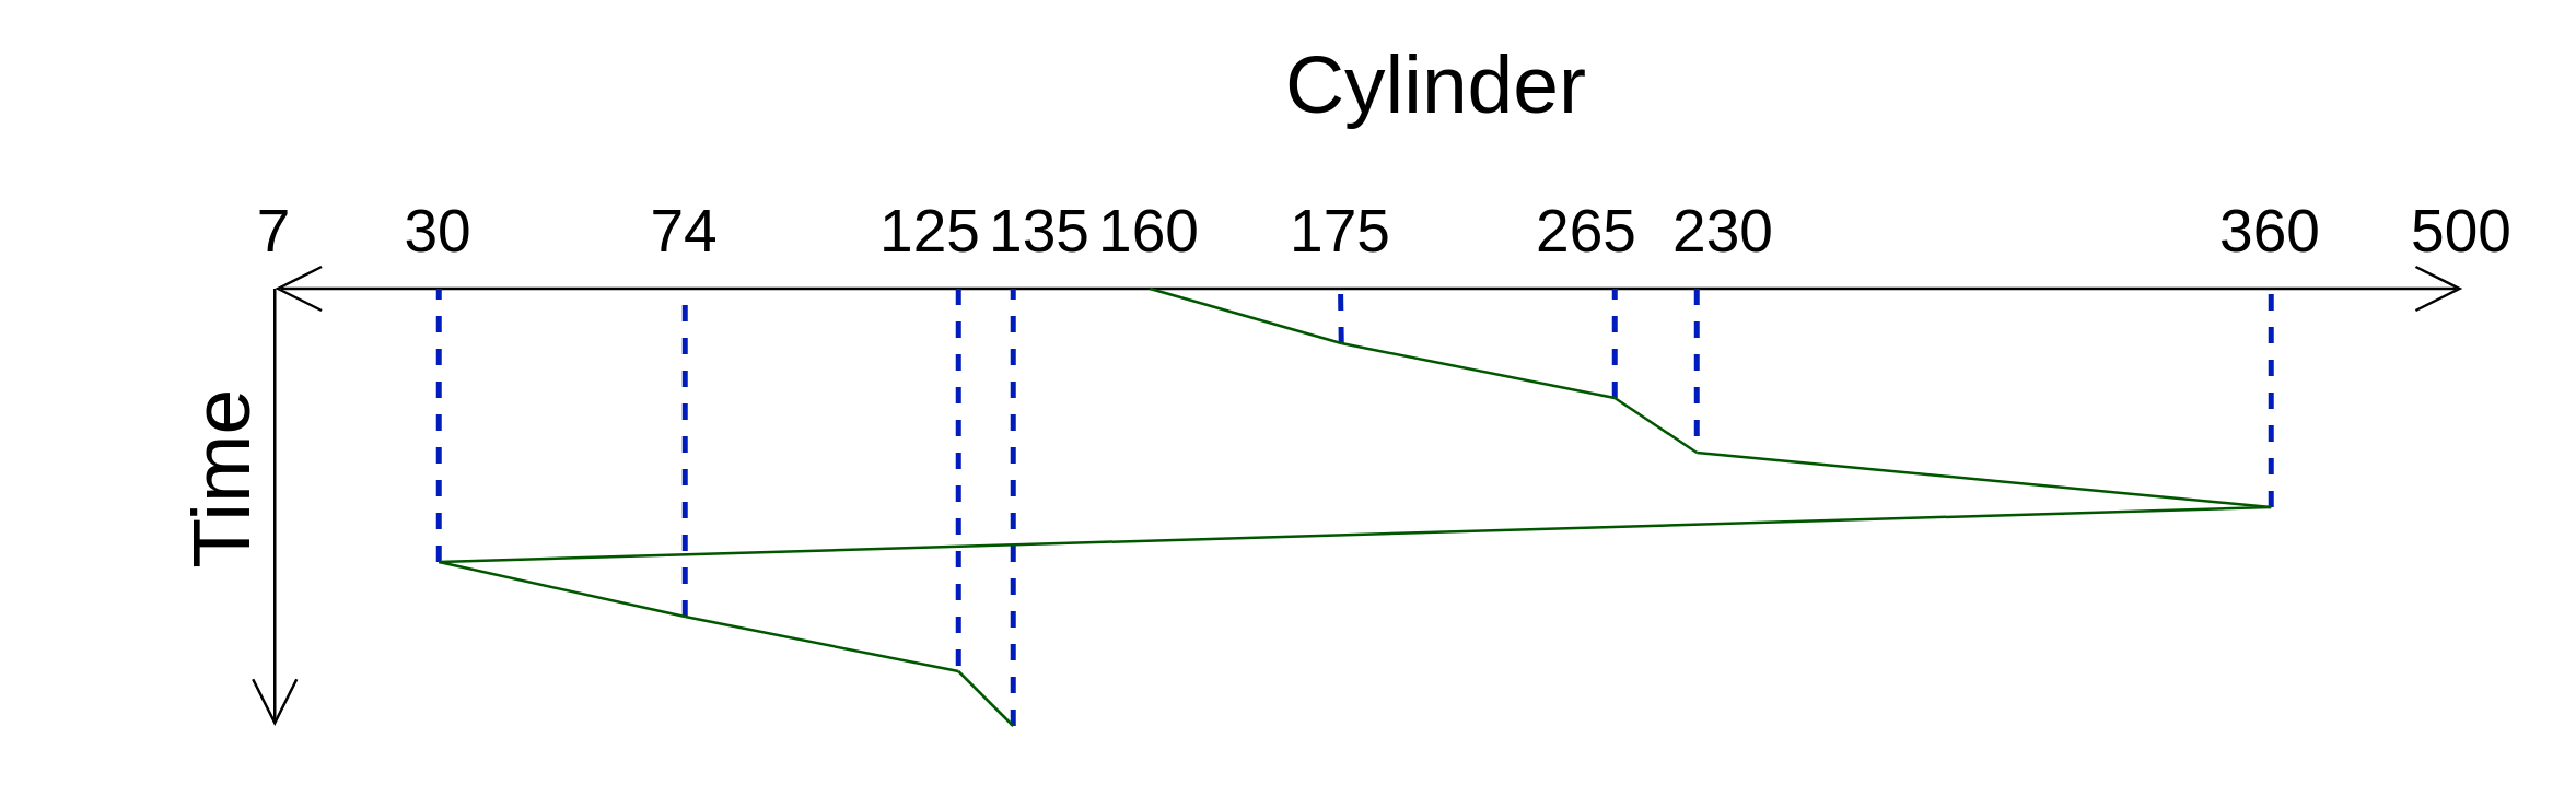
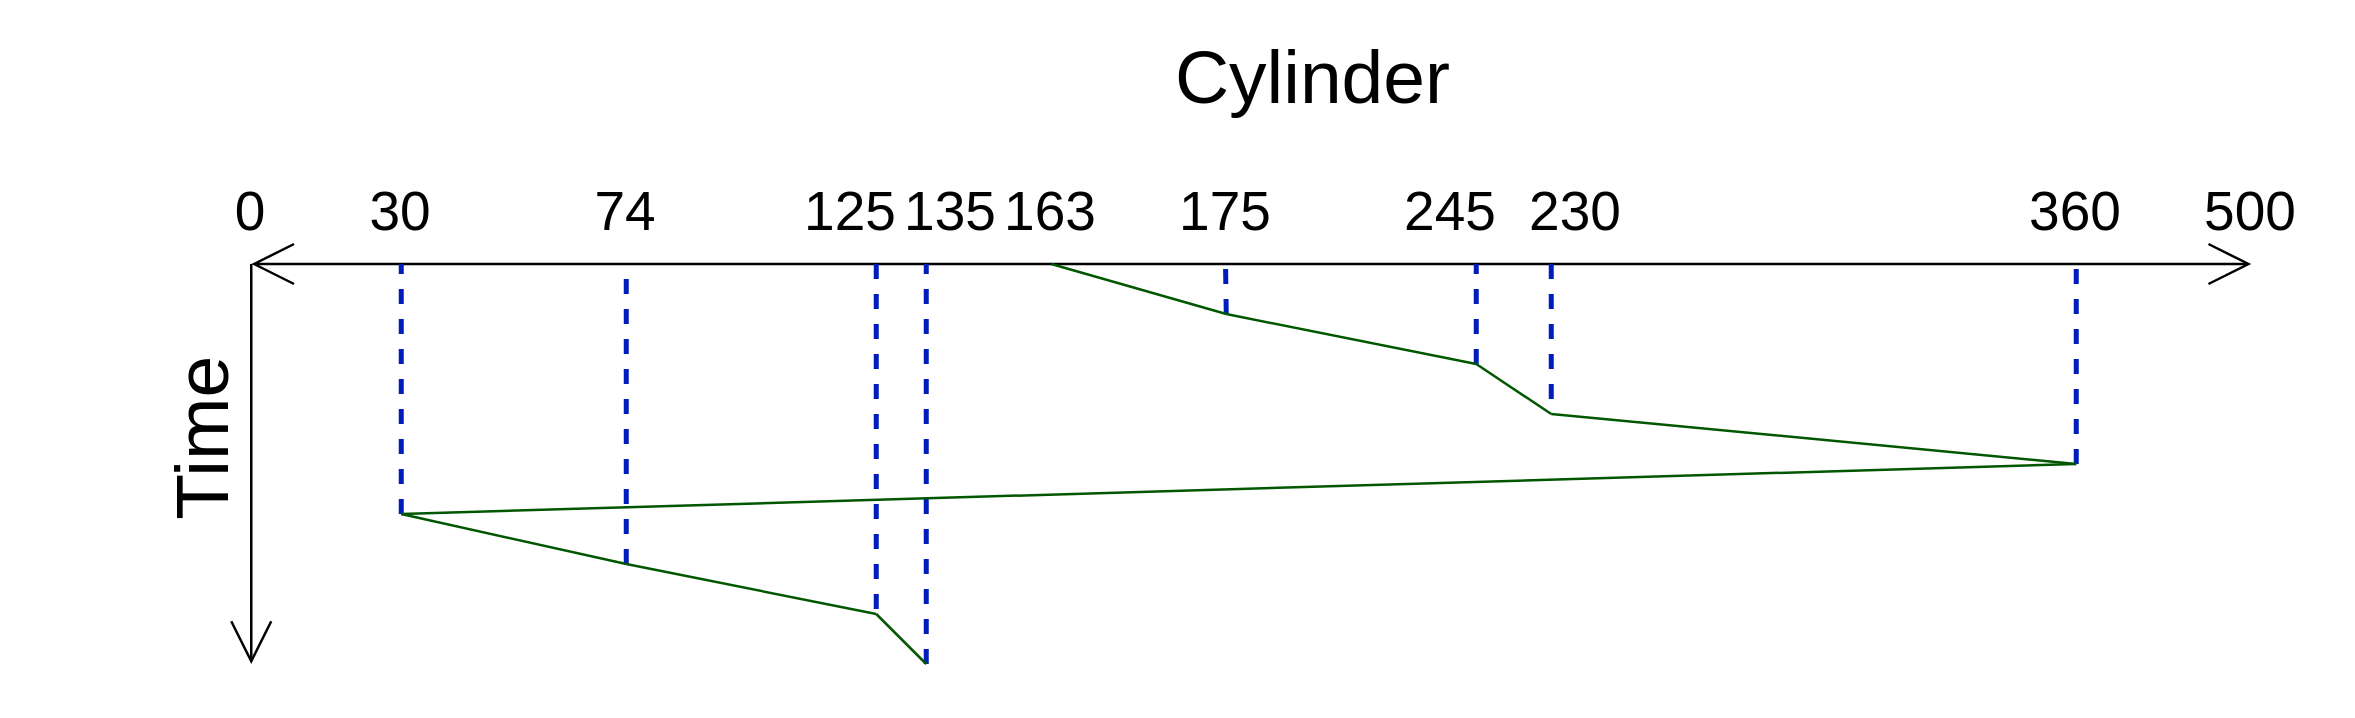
  <mxCell id="0" />
  <mxCell id="1" parent="0" />
  <mxCell id="2" value="Cylinder" style="text;html=1;strokeColor=none;fillColor=none;align=center;verticalAlign=middle;whiteSpace=wrap;rounded=0;fontSize=30;" vertex="1" parent="1"><mxGeometry x="465" y="20" width="120" height="20" as="geometry" /></mxCell>
  <mxCell id="3" value="" style="endArrow=open;html=1;endFill=0;startArrow=open;startFill=0;endSize=15;startSize=15;" edge="1" parent="1"><mxGeometry width="50" height="50" relative="1" as="geometry"><mxPoint y="105" as="sourcePoint" x="100" /><mxPoint x="900" y="105" as="targetPoint" /></mxGeometry></mxCell>
  <mxCell id="4" value="" style="endArrow=none;dashed=1;html=1;strokeWidth=2;fillColor=#0050ef;strokeColor=#001DBC;" edge="1" parent="1"><mxGeometry width="50" height="50" relative="1" as="geometry"><mxPoint x="160" y="205" as="sourcePoint" /><mxPoint x="160" y="105" as="targetPoint" /></mxGeometry></mxCell>
  <mxCell id="5" value="" style="endArrow=none;dashed=1;html=1;strokeWidth=2;fillColor=#0050ef;strokeColor=#001DBC;" edge="1" parent="1"><mxGeometry width="50" height="50" relative="1" as="geometry"><mxPoint x="250" y="225" as="sourcePoint" /><mxPoint x="250" y="105" as="targetPoint" /></mxGeometry></mxCell>
  <mxCell id="6" value="" style="endArrow=none;dashed=1;html=1;strokeWidth=2;fillColor=#0050ef;strokeColor=#001DBC;" edge="1" parent="1"><mxGeometry width="50" height="50" relative="1" as="geometry"><mxPoint x="350" y="105" as="sourcePoint" /><mxPoint x="350" y="245" as="targetPoint" /></mxGeometry></mxCell>
  <mxCell id="7" value="" style="endArrow=none;dashed=1;html=1;strokeWidth=2;fillColor=#0050ef;strokeColor=#001DBC;" edge="1" parent="1"><mxGeometry width="50" height="50" relative="1" as="geometry"><mxPoint x="370" y="265" as="sourcePoint" /><mxPoint x="370" y="105" as="targetPoint" /></mxGeometry></mxCell>
  <mxCell id="8" value="" style="endArrow=none;dashed=1;html=1;strokeWidth=2;fillColor=#0050ef;strokeColor=#001DBC;" edge="1" parent="1"><mxGeometry width="50" height="50" relative="1" as="geometry"><mxPoint x="620" y="105" as="sourcePoint" /><mxPoint x="620" y="165" as="targetPoint" /></mxGeometry></mxCell>
  <mxCell id="9" value="" style="endArrow=none;dashed=1;html=1;strokeWidth=2;fillColor=#0050ef;strokeColor=#001DBC;" edge="1" parent="1"><mxGeometry width="50" height="50" relative="1" as="geometry"><mxPoint x="590" y="145" as="sourcePoint" /><mxPoint x="590" y="105" as="targetPoint" /></mxGeometry></mxCell>
  <mxCell id="10" value="" style="endArrow=none;dashed=1;html=1;strokeWidth=2;fillColor=#0050ef;strokeColor=#001DBC;" edge="1" parent="1"><mxGeometry width="50" height="50" relative="1" as="geometry"><mxPoint x="830" y="185" as="sourcePoint" /><mxPoint x="830" y="105" as="targetPoint" /></mxGeometry></mxCell>
  <mxCell id="11" value="30" style="text;html=1;strokeColor=none;fillColor=none;align=center;verticalAlign=middle;whiteSpace=wrap;rounded=0;fontSize=22;" vertex="1" parent="1"><mxGeometry x="140" y="75" width="40" height="20" as="geometry" /></mxCell>
  <mxCell id="12" value="74" style="text;html=1;strokeColor=none;fillColor=none;align=center;verticalAlign=middle;whiteSpace=wrap;rounded=0;fontSize=22;" vertex="1" parent="1"><mxGeometry x="230" y="75" width="40" height="20" as="geometry" /></mxCell>
  <mxCell id="13" value="125" style="text;html=1;strokeColor=none;fillColor=none;align=center;verticalAlign=middle;whiteSpace=wrap;rounded=0;fontSize=22;" vertex="1" parent="1"><mxGeometry x="320" y="75" width="40" height="20" as="geometry" /></mxCell>
  <mxCell id="14" value="135" style="text;html=1;strokeColor=none;fillColor=none;align=center;verticalAlign=middle;whiteSpace=wrap;rounded=0;fontSize=22;" vertex="1" parent="1"><mxGeometry x="360" y="75" width="40" height="20" as="geometry" /></mxCell>
- <mxCell id="15" value="265" style="text;html=1;strokeColor=none;fillColor=none;align=center;verticalAlign=middle;whiteSpace=wrap;rounded=0;fontSize=22;" vertex="1" parent="1"><mxGeometry x="560" y="75" width="40" height="20" as="geometry" /></mxCell>
+ <mxCell id="15" value="245" style="text;html=1;strokeColor=none;fillColor=none;align=center;verticalAlign=middle;whiteSpace=wrap;rounded=0;fontSize=22;" vertex="1" parent="1"><mxGeometry x="560" y="75" width="40" height="20" as="geometry" /></mxCell>
  <mxCell id="16" value="230" style="text;html=1;strokeColor=none;fillColor=none;align=center;verticalAlign=middle;whiteSpace=wrap;rounded=0;fontSize=22;" vertex="1" parent="1"><mxGeometry x="610" y="75" width="40" height="20" as="geometry" /></mxCell>
  <mxCell id="17" value="175" style="text;html=1;strokeColor=none;fillColor=none;align=center;verticalAlign=middle;whiteSpace=wrap;rounded=0;fontSize=22;" vertex="1" parent="1"><mxGeometry x="470" y="75" width="40" height="20" as="geometry" /></mxCell>
  <mxCell id="18" value="360" style="text;html=1;strokeColor=none;fillColor=none;align=center;verticalAlign=middle;whiteSpace=wrap;rounded=0;fontSize=22;" vertex="1" parent="1"><mxGeometry x="810" y="75" width="40" height="20" as="geometry" /></mxCell>
  <mxCell id="19" value="500" style="text;html=1;strokeColor=none;fillColor=none;align=center;verticalAlign=middle;whiteSpace=wrap;rounded=0;fontSize=22;" vertex="1" parent="1"><mxGeometry x="880" y="75" width="40" height="20" as="geometry" /></mxCell>
- <mxCell id="20" value="7" style="text;html=1;strokeColor=none;fillColor=none;align=center;verticalAlign=middle;whiteSpace=wrap;rounded=0;fontSize=22;" vertex="1" parent="1"><mxGeometry x="80" y="75" width="40" height="20" as="geometry" /></mxCell>
+ <mxCell id="20" value="0" style="text;html=1;strokeColor=none;fillColor=none;align=center;verticalAlign=middle;whiteSpace=wrap;rounded=0;fontSize=22;" vertex="1" parent="1"><mxGeometry x="80" y="75" width="40" height="20" as="geometry" /></mxCell>
  <mxCell id="21" value="" style="endArrow=open;html=1;endFill=0;startArrow=none;startFill=0;endSize=15;startSize=15;" edge="1" parent="1"><mxGeometry width="50" height="50" relative="1" as="geometry"><mxPoint y="105" as="sourcePoint" x="100" /><mxPoint y="265" as="targetPoint" x="100" /></mxGeometry></mxCell>
  <mxCell id="22" value="Time" style="text;html=1;strokeColor=none;fillColor=none;align=center;verticalAlign=middle;whiteSpace=wrap;rounded=0;fontSize=30;rotation=-90;" vertex="1" parent="1"><mxGeometry x="20" y="165" width="120" height="20" as="geometry" /></mxCell>
  <mxCell id="23" value="" style="endArrow=none;dashed=1;html=1;strokeWidth=2;fillColor=#0050ef;strokeColor=#001DBC;" edge="1" parent="1"><mxGeometry width="50" height="50" relative="1" as="geometry"><mxPoint x="490" y="125" as="sourcePoint" /><mxPoint x="489.71" y="105" as="targetPoint" /></mxGeometry></mxCell>
  <mxCell id="24" value="" style="endArrow=none;html=1;fillColor=#008a00;strokeColor=#005700;" edge="1" parent="1"><mxGeometry width="50" height="50" relative="1" as="geometry"><mxPoint x="490" y="125" as="sourcePoint" /><mxPoint x="420" y="105" as="targetPoint" /></mxGeometry></mxCell>
- <mxCell id="25" value="160" style="text;html=1;strokeColor=none;fillColor=none;align=center;verticalAlign=middle;whiteSpace=wrap;rounded=0;fontSize=22;" vertex="1" parent="1"><mxGeometry x="400" y="75" width="40" height="20" as="geometry" /></mxCell>
+ <mxCell id="25" value="163" style="text;html=1;strokeColor=none;fillColor=none;align=center;verticalAlign=middle;whiteSpace=wrap;rounded=0;fontSize=22;" vertex="1" parent="1"><mxGeometry x="400" y="75" width="40" height="20" as="geometry" /></mxCell>
  <mxCell id="26" value="" style="endArrow=none;html=1;fillColor=#008a00;strokeColor=#005700;" edge="1" parent="1"><mxGeometry width="50" height="50" relative="1" as="geometry"><mxPoint x="590" y="145" as="sourcePoint" /><mxPoint x="490" y="125" as="targetPoint" /></mxGeometry></mxCell>
  <mxCell id="27" value="" style="endArrow=none;html=1;fillColor=#008a00;strokeColor=#005700;" edge="1" parent="1"><mxGeometry width="50" height="50" relative="1" as="geometry"><mxPoint x="590" y="145" as="sourcePoint" /><mxPoint x="620" y="165" as="targetPoint" /></mxGeometry></mxCell>
  <mxCell id="28" value="" style="endArrow=none;html=1;fillColor=#008a00;strokeColor=#005700;" edge="1" parent="1"><mxGeometry width="50" height="50" relative="1" as="geometry"><mxPoint x="830" y="185" as="sourcePoint" /><mxPoint x="620" y="165" as="targetPoint" /></mxGeometry></mxCell>
  <mxCell id="29" value="" style="endArrow=none;html=1;fillColor=#008a00;strokeColor=#005700;" edge="1" parent="1"><mxGeometry width="50" height="50" relative="1" as="geometry"><mxPoint x="830" y="185" as="sourcePoint" /><mxPoint x="160" y="205" as="targetPoint" /></mxGeometry></mxCell>
  <mxCell id="30" value="" style="endArrow=none;html=1;fillColor=#008a00;strokeColor=#005700;" edge="1" parent="1"><mxGeometry width="50" height="50" relative="1" as="geometry"><mxPoint x="370" y="265" as="sourcePoint" /><mxPoint x="350" y="245" as="targetPoint" /></mxGeometry></mxCell>
  <mxCell id="31" value="" style="endArrow=none;html=1;fillColor=#008a00;strokeColor=#005700;" edge="1" parent="1"><mxGeometry width="50" height="50" relative="1" as="geometry"><mxPoint x="350" y="245" as="sourcePoint" /><mxPoint x="250" y="225" as="targetPoint" /></mxGeometry></mxCell>
  <mxCell id="32" value="" style="endArrow=none;html=1;fillColor=#008a00;strokeColor=#005700;" edge="1" parent="1"><mxGeometry width="50" height="50" relative="1" as="geometry"><mxPoint x="250" y="225" as="sourcePoint" /><mxPoint x="160" y="205" as="targetPoint" /></mxGeometry></mxCell>
